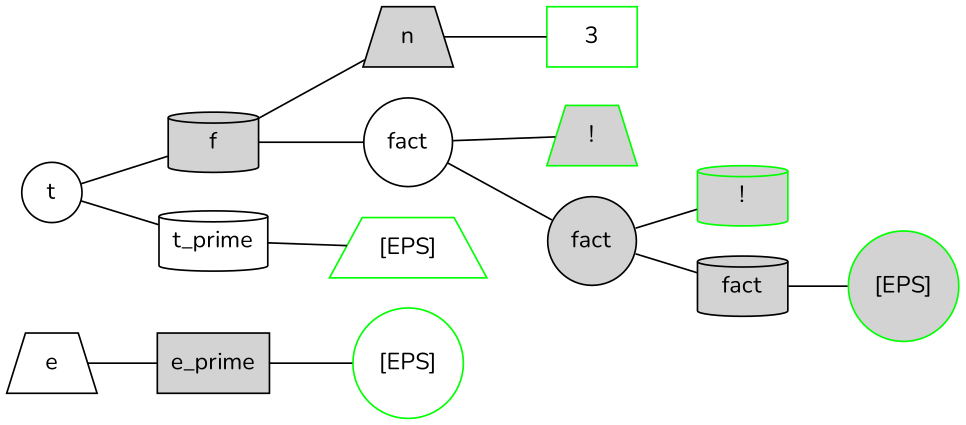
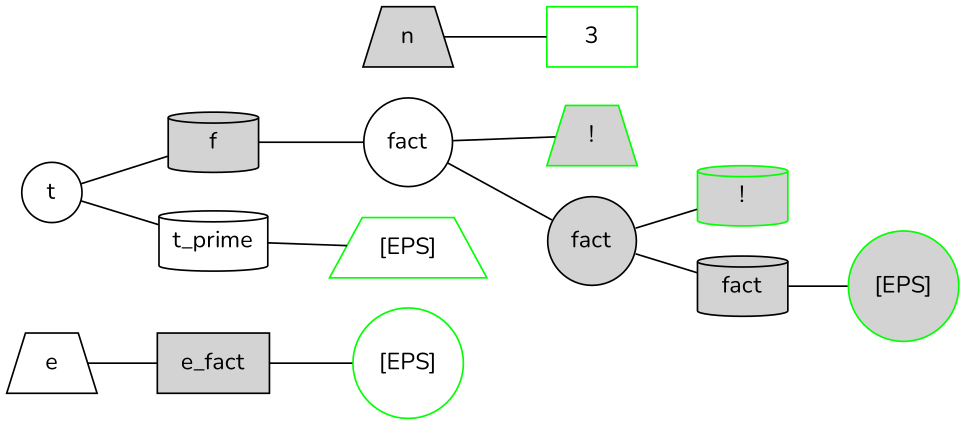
  strict graph {
    fontname=Nunito
    rankdir=LR
    node [fillcolor=lightgrey fontname=Nunito shape=circle style=filled]
    edge [fontname=Nunito]
    n1 [fillcolor=white label=e shape=trapezium]
-   n2 [label=e_prime shape=box]
+   n2 [label=e_fact shape=box]
    n3 [fillcolor=white label=t]
    n4 [label=f shape=cylinder]
    n5 [fillcolor=white label=t_prime shape=cylinder]
    n6 [color=green fillcolor=white label="[EPS]"]
    n7 [label=n shape=trapezium]
    n8 [fillcolor=white label=fact]
    n9 [color=green fillcolor=white label="[EPS]" shape=trapezium]
    n10 [color=green fillcolor=white label=3 shape=box]
    n11 [color=green label="!" shape=trapezium]
    n12 [label=fact]
    n13 [color=green label="!" shape=cylinder]
    n14 [label=fact shape=cylinder]
    n15 [color=green label="[EPS]"]
    n1 -- n2
    n2 -- n6
    n3 -- n4
    n3 -- n5
-   n4 -- n7
    n4 -- n8
    n5 -- n9
    n7 -- n10
    n8 -- n11
    n8 -- n12
    n12 -- n13
    n12 -- n14
    n14 -- n15
  }
